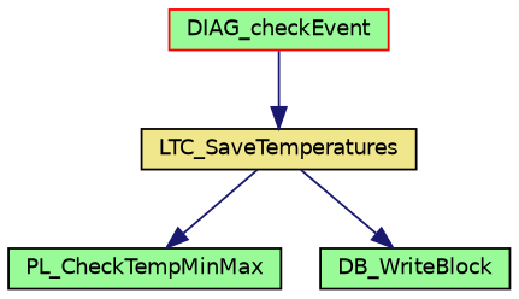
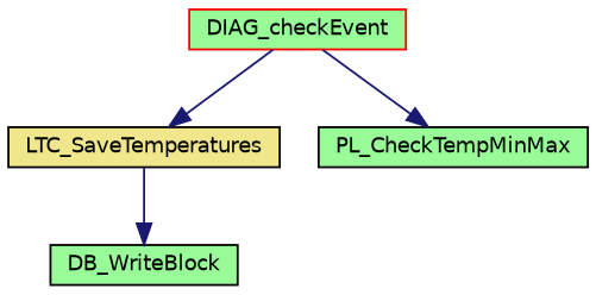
  digraph {
    rankdir=TB
    node [color=black fillcolor=palegreen fontname=Helvetica fontsize=10 shape=record style=filled]
    edge [color=midnightblue fontname=Helvetica fontsize=10 labelfontname=Helvetica labelfontsize=10 style=solid]
    n1 [fillcolor=khaki fontcolor=black height=0.2 label=LTC_SaveTemperatures width=0.4]
    n2 [height=0.2 label=PL_CheckTempMinMax width=0.4]
    n3 [height=0.2 label=DB_WriteBlock width=0.4]
    n4 [color=red height=0.2 label=DIAG_checkEvent width=0.4]
-   n1 -> n2
+   n4 -> n2
    n1 -> n3
    n4 -> n1
  }
